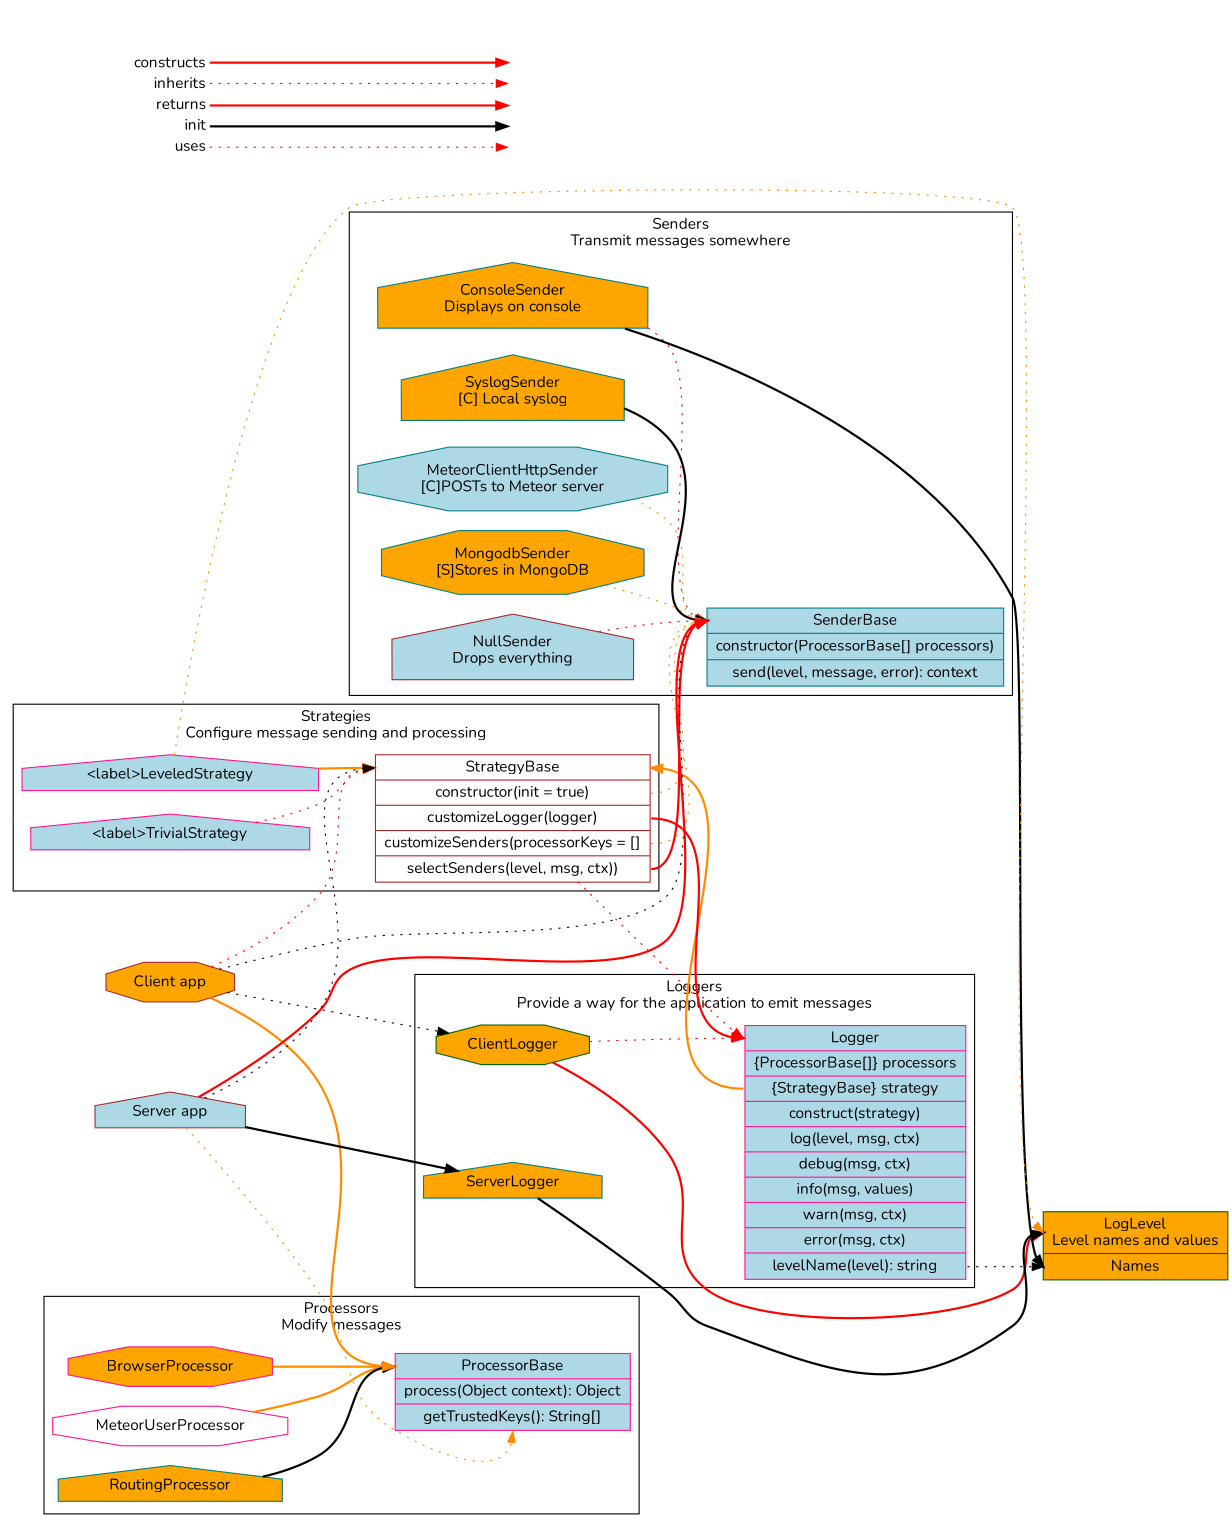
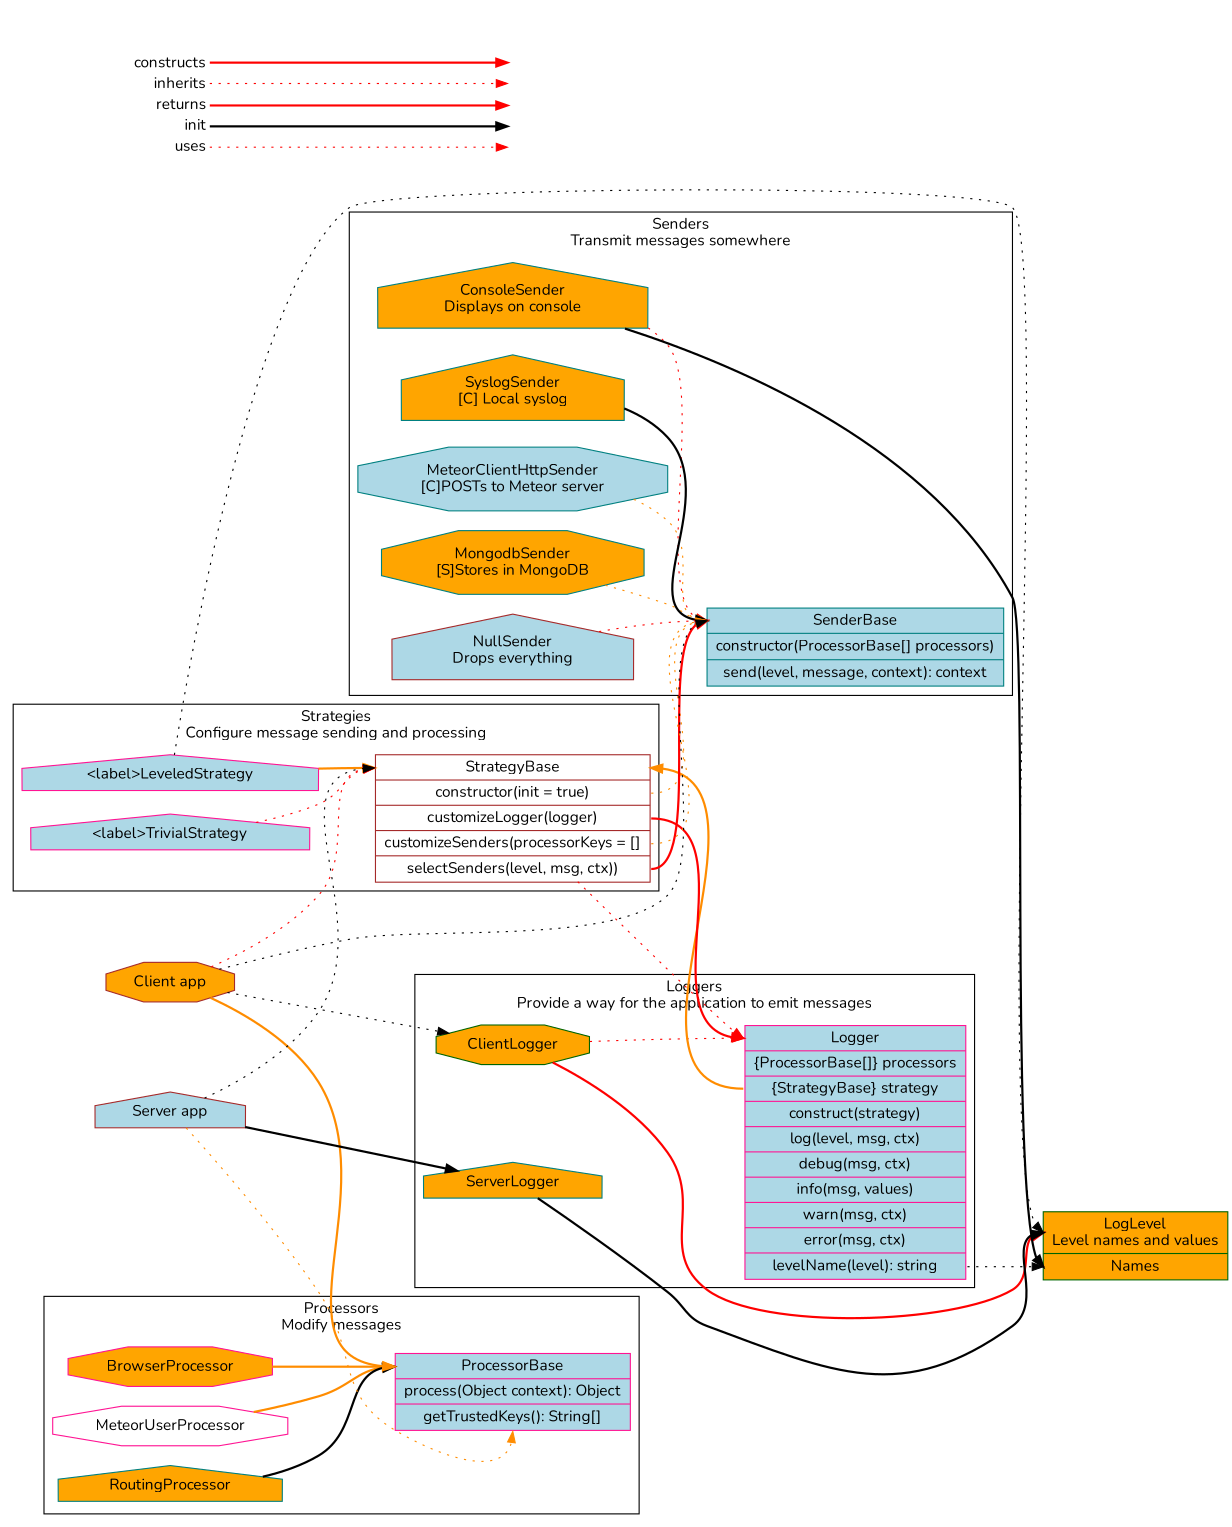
  digraph {
    fontname=Nunito
    rankdir=LR
    node [color=teal fillcolor=orange fontname=Nunito shape=house style=filled]
    edge [color=red fontname=Nunito headport=label style=dotted]
    ClientLogger [color=darkgreen shape=octagon]
    n2 [color=deeppink fillcolor=lightblue label="<label>Logger|<processors>\{ProcessorBase[]\} processors|<strategy>\{StrategyBase\} strategy|<constructor>construct(strategy)|log(level, msg, ctx)|debug(msg, ctx)|info(msg, values)|warn(msg, ctx)|error(msg, ctx)|<levelName>levelName(level): string" shape=record]
    ServerLogger
    BrowserProcessor [color=deeppink shape=octagon]
    MeteorUserProcessor [color=deeppink fillcolor=white shape=octagon]
    n6 [color=deeppink fillcolor=lightblue label="<label>ProcessorBase|process(Object context): Object|getTrustedKeys(): String[]" shape=record]
    RoutingProcessor
    n8 [label="ConsoleSender\nDisplays on console"]
    n9 [fillcolor=lightblue label="MeteorClientHttpSender\n[C]POSTs to Meteor server" shape=octagon]
    n10 [label="MongodbSender\n[S]Stores in MongoDB" shape=octagon]
    n11 [color=brown fillcolor=lightblue label="NullSender\nDrops everything"]
    n12 [label="SyslogSender\n[C] Local syslog"]
-   n13 [fillcolor=lightblue label="<label>SenderBase|constructor(ProcessorBase[] processors)|send(level, message, error): context" shape=record]
+   n13 [fillcolor=lightblue label="<label>SenderBase|constructor(ProcessorBase[] processors)|send(level, message, context): context" shape=record]
    n14 [color=deeppink fillcolor=lightblue label="<label>LeveledStrategy"]
    n15 [color=brown fillcolor=white label="<label>StrategyBase|<constructor>constructor(init = true)|<customize>customizeLogger(logger)|<customizeSenders>customizeSenders(processorKeys = []|<select>selectSenders(level, msg, ctx))" shape=record]
    n16 [color=deeppink fillcolor=lightblue label="<label>TrivialStrategy"]
    n17 [color="#c0c0c0" label=<<table border="0" cellpadding="2" cellspacing="0" cellborder="0">       <tr><td align="right" port="i1">constructs</td></tr>       <tr><td align="right" port="i2">inherits</td></tr>       <tr><td align="right" port="i3">returns</td></tr>       <tr><td align="right" port="i4">init</td></tr>       <tr><td align="right" port="i5">uses</td></tr>       </table>> shape=plaintext fillcolor="" style=""]
    n18 [color="#c0c0c0" label=<<table border="0" cellpadding="2" cellspacing="0" cellborder="0">       <tr><td port="i1">&nbsp;</td></tr>       <tr><td port="i2">&nbsp;</td></tr>       <tr><td port="i3">&nbsp;</td></tr>       <tr><td port="i4">&nbsp;</td></tr>       <tr><td port="i5">&nbsp;</td></tr>       </table>> shape=plaintext fillcolor="" style=""]
    n19 [color=darkgreen label="<label>LogLevel\nLevel names and values|<names>Names" shape=record]
    n20 [color=brown label="Client app" shape=octagon]
    n21 [color=brown fillcolor=lightblue label="Server app"]
    subgraph cluster_1 {
      label="Loggers\nProvide a way for the application to emit messages"
      ClientLogger
      n2
      ServerLogger
    }
    subgraph cluster_2 {
      label="Processors\nModify messages"
      BrowserProcessor
      MeteorUserProcessor
      n6
      RoutingProcessor
    }
    subgraph cluster_3 {
      label="Senders\nTransmit messages somewhere"
      n8
      n9
      n10
      n11
      n12
      n13
    }
    subgraph cluster_4 {
      label="Strategies\nConfigure message sending and processing"
      n14
      n15
      n16
    }
    subgraph cluster_5 {
      label=Legend
      rank=sink
      style=invis
      n17
      n18
    }
    ClientLogger -> n2
    ClientLogger -> n19 [style=bold]
    n2 -> n15 [color=darkorange style=bold tailport=strategy]
    n2 -> n19 [color=black headport=names tailport=levelName]
    ServerLogger -> n19 [color=black style=bold]
    BrowserProcessor -> n6 [color=darkorange style=bold]
    MeteorUserProcessor -> n6 [color=darkorange style=bold]
    RoutingProcessor -> n6 [color=black style=bold]
    n8 -> n13
    n8 -> n19 [color=black headport=names style=bold]
    n9 -> n13 [color=darkorange]
    n10 -> n13 [color=darkorange]
    n11 -> n13
    n12 -> n13 [color=black style=bold]
    n14 -> n15 [color=darkorange style=bold]
-   n14 -> n19 [color=darkorange]
+   n14 -> n19 [color=black]
    n15 -> n2
    n15 -> n2 [style=bold tailport=customize]
    n15 -> n13 [color=darkorange tailport=constructor]
    n15 -> n13 [style=bold tailport=select]
    n15 -> n13 [color=darkorange tailport=customizeSenders]
    n16 -> n15
    n17 -> n18 [headport="i1:w" style=bold tailport="i1:e"]
    n17 -> n18 [headport="i2:w" tailport="i2:e"]
    n17 -> n18 [headport="i3:w" style=bold tailport="i3:e"]
    n17 -> n18 [color=black headport="i4:w" style=bold tailport="i4:e"]
    n17 -> n18 [headport="i5:w" tailport="i5:e"]
    n20 -> ClientLogger [color=black]
    n20 -> n6 [color=darkorange style=bold]
    n20 -> n13 [color=black]
    n20 -> n15
    n21 -> ServerLogger [color=black style=bold]
    n21 -> n6 [color=darkorange headport=s]
-   n21 -> n13 [style=bold]
    n21 -> n15 [color=black]
  }
